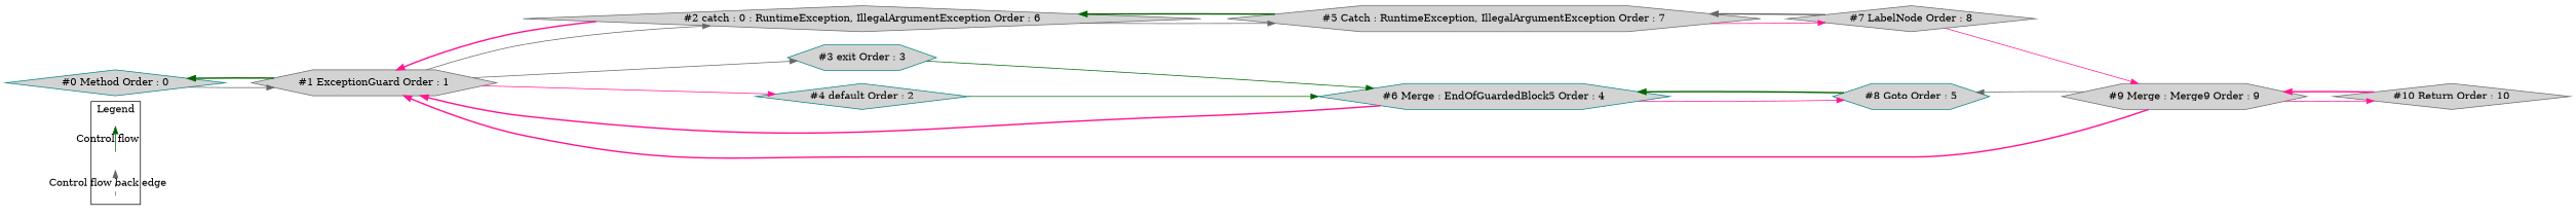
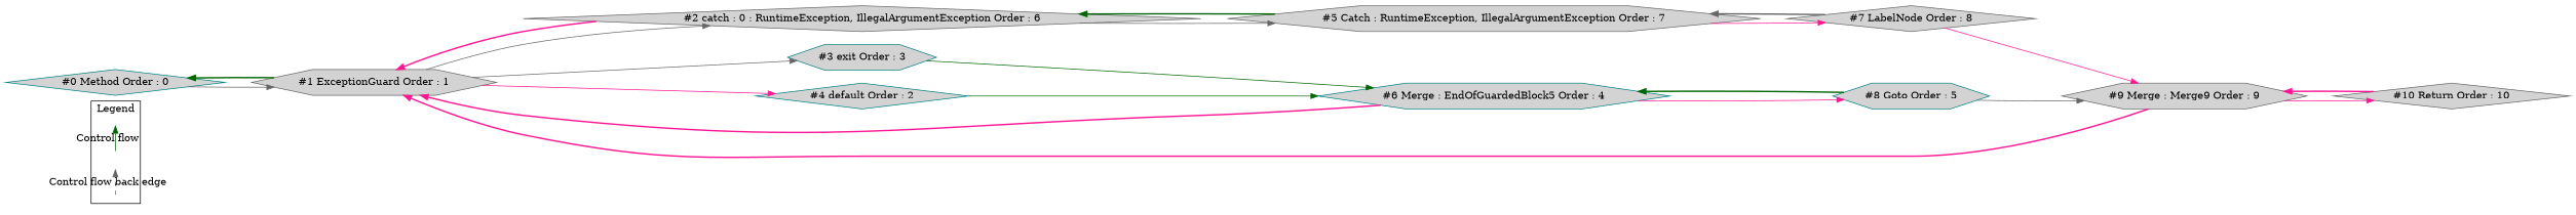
  digraph {
    ordering=in
    rankdir=LR
    node [shape=hexagon style=filled color=gray40 fillcolor=lightgrey]
    edge [color=deeppink fontcolor=red labeldistance=2]
    c0 [shape=point style=invis color="" fillcolor=""]
    c1 [shape=point style=invis color="" fillcolor=""]
    c2 [shape=point style=invis color="" fillcolor=""]
    c3 [shape=point style=invis color="" fillcolor=""]
    n5 [color=teal label="#0 Method Order : 0" shape=diamond]
    n6 [label="#1 ExceptionGuard Order : 1"]
    n7 [label="#2 catch : 0 : RuntimeException, IllegalArgumentException Order : 6" shape=diamond]
    n8 [color=teal label="#3 exit Order : 3"]
    n9 [color=teal label="#4 default Order : 2" shape=diamond]
    n10 [label="#5 Catch : RuntimeException, IllegalArgumentException Order : 7"]
    n11 [color=teal label="#6 Merge : EndOfGuardedBlock5 Order : 4"]
    n12 [label="#7 LabelNode Order : 8" shape=diamond]
    n13 [color=teal label="#8 Goto Order : 5"]
    n14 [label="#9 Merge : Merge9 Order : 9"]
    n15 [label="#10 Return Order : 10" shape=diamond]
    subgraph cluster_1 {
      label=Legend
      subgraph sub_2 {
        label=Legend
        rank=same
        c0
        c1
        c2
        c3
      }
    }
    c0 -> c1 [color=darkgreen label="Control flow" style=solid fontcolor="" labeldistance=""]
    c2 -> c3 [color=gray40 label="Control flow back edge" style=dashed fontcolor="" labeldistance=""]
    n5 -> n6 [color=gray40]
    n6 -> n5 [color=darkgreen dir=forward penwidth=2 fontcolor="" labeldistance=""]
    n6 -> n7 [color=gray40]
    n6 -> n8 [color=gray40]
    n6 -> n9
    n7 -> n6 [dir=forward penwidth=2 fontcolor="" labeldistance=""]
    n7 -> n10 [color=gray40]
    n8 -> n11 [color=darkgreen]
    n9 -> n11 [color=darkgreen]
    n10 -> n7 [color=darkgreen dir=forward penwidth=2 fontcolor="" labeldistance=""]
    n10 -> n12
    n11 -> n6 [dir=forward penwidth=2 fontcolor="" labeldistance=""]
    n11 -> n13
    n12 -> n10 [color=gray40 dir=forward penwidth=2 fontcolor="" labeldistance=""]
    n12 -> n14
    n13 -> n11 [color=darkgreen dir=forward penwidth=2 fontcolor="" labeldistance=""]
-   n14 -> n13 [color=gray40]
+   n13 -> n14 [color=gray40]
    n14 -> n6 [dir=forward penwidth=2 fontcolor="" labeldistance=""]
    n14 -> n15
    n15 -> n14 [dir=forward penwidth=2 fontcolor="" labeldistance=""]
  }
